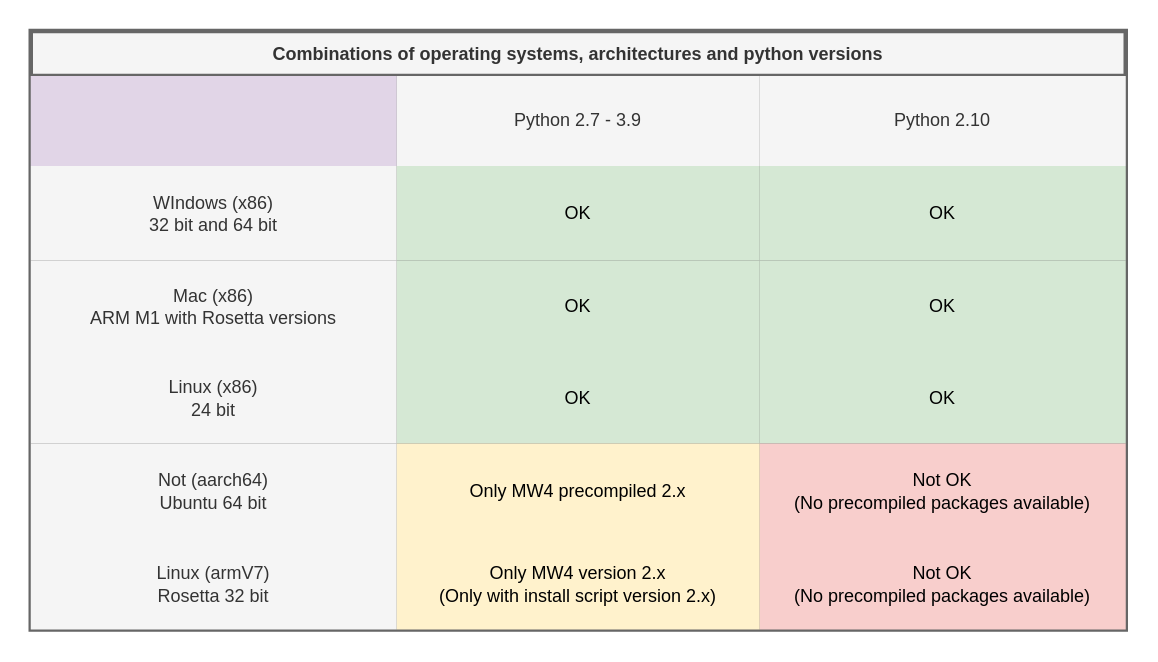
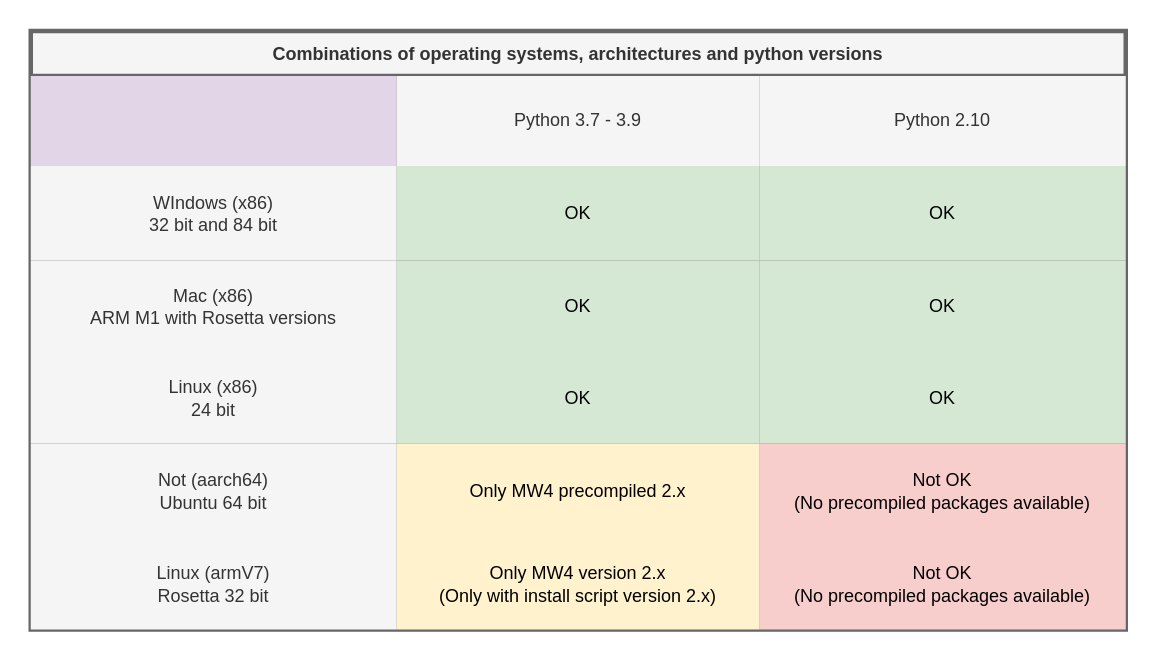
  <mxCell id="0" />
  <mxCell id="1" parent="0" />
  <mxCell id="2" value="&#10;Combinations of operating systems, architectures and python versions&#10;" style="shape=table;startSize=30;container=1;collapsible=0;childLayout=tableLayout;fontStyle=1;align=center;fillColor=#f5f5f5;fontColor=#333333;strokeColor=#666666;strokeWidth=3;perimeterSpacing=1;" parent="1" vertex="1"><mxGeometry x="20" y="20" width="730" height="399" as="geometry" /></mxCell>
  <mxCell id="3" style="shape=tableRow;horizontal=0;startSize=0;swimlaneHead=0;swimlaneBody=0;top=0;left=0;bottom=0;right=0;collapsible=0;dropTarget=0;fillColor=none;points=[[0,0.5],[1,0.5]];portConstraint=eastwest;" parent="2" vertex="1"><mxGeometry y="30" width="730" height="60" as="geometry" /></mxCell>
  <mxCell id="4" value="" style="shape=partialRectangle;html=1;whiteSpace=wrap;connectable=0;fillColor=#e1d5e7;top=0;left=0;bottom=0;right=0;overflow=hidden;strokeColor=#9673a6;" parent="3" vertex="1"><mxGeometry width="244" height="60" as="geometry"><mxRectangle width="244" height="60" as="alternateBounds" /></mxGeometry></mxCell>
- <mxCell id="5" value="Python 2.7 - 3.9" style="shape=partialRectangle;html=1;whiteSpace=wrap;connectable=0;fillColor=#f5f5f5;top=0;left=0;bottom=0;right=0;overflow=hidden;fontColor=#333333;strokeColor=#666666;" parent="3" vertex="1"><mxGeometry x="244" width="242" height="60" as="geometry"><mxRectangle width="242" height="60" as="alternateBounds" /></mxGeometry></mxCell>
+ <mxCell id="5" value="Python 3.7 - 3.9" style="shape=partialRectangle;html=1;whiteSpace=wrap;connectable=0;fillColor=#f5f5f5;top=0;left=0;bottom=0;right=0;overflow=hidden;fontColor=#333333;strokeColor=#666666;" parent="3" vertex="1"><mxGeometry x="244" width="242" height="60" as="geometry"><mxRectangle width="242" height="60" as="alternateBounds" /></mxGeometry></mxCell>
  <mxCell id="6" value="Python 2.10" style="shape=partialRectangle;html=1;whiteSpace=wrap;connectable=0;fillColor=#f5f5f5;top=0;left=0;bottom=0;right=0;overflow=hidden;fontColor=#333333;strokeColor=#666666;" parent="3" vertex="1"><mxGeometry x="486" width="244" height="60" as="geometry"><mxRectangle width="244" height="60" as="alternateBounds" /></mxGeometry></mxCell>
  <mxCell id="7" value="" style="shape=tableRow;horizontal=0;startSize=0;swimlaneHead=0;swimlaneBody=0;top=0;left=0;bottom=0;right=0;collapsible=0;dropTarget=0;fillColor=none;points=[[0,0.5],[1,0.5]];portConstraint=eastwest;" parent="2" vertex="1"><mxGeometry y="90" width="730" height="63" as="geometry" /></mxCell>
- <mxCell id="8" value="WIndows (x86)&lt;br&gt;32 bit and 64 bit" style="shape=partialRectangle;html=1;whiteSpace=wrap;connectable=0;fillColor=#f5f5f5;top=0;left=0;bottom=0;right=0;overflow=hidden;fontColor=#333333;strokeColor=#666666;" parent="7" vertex="1"><mxGeometry width="244" height="63" as="geometry"><mxRectangle width="244" height="63" as="alternateBounds" /></mxGeometry></mxCell>
+ <mxCell id="8" value="WIndows (x86)&lt;br&gt;32 bit and 84 bit" style="shape=partialRectangle;html=1;whiteSpace=wrap;connectable=0;fillColor=#f5f5f5;top=0;left=0;bottom=0;right=0;overflow=hidden;fontColor=#333333;strokeColor=#666666;" parent="7" vertex="1"><mxGeometry width="244" height="63" as="geometry"><mxRectangle width="244" height="63" as="alternateBounds" /></mxGeometry></mxCell>
  <mxCell id="9" value="OK" style="shape=partialRectangle;html=1;whiteSpace=wrap;connectable=0;fillColor=#d5e8d4;top=0;left=0;bottom=0;right=0;overflow=hidden;strokeColor=#82b366;" parent="7" vertex="1"><mxGeometry x="244" width="242" height="63" as="geometry"><mxRectangle width="242" height="63" as="alternateBounds" /></mxGeometry></mxCell>
  <mxCell id="10" value="OK" style="shape=partialRectangle;html=1;whiteSpace=wrap;connectable=0;fillColor=#d5e8d4;top=0;left=0;bottom=0;right=0;overflow=hidden;strokeColor=#82b366;" parent="7" vertex="1"><mxGeometry x="486" width="244" height="63" as="geometry"><mxRectangle width="244" height="63" as="alternateBounds" /></mxGeometry></mxCell>
  <mxCell id="11" value="" style="shape=tableRow;horizontal=0;startSize=0;swimlaneHead=0;swimlaneBody=0;top=0;left=0;bottom=0;right=0;collapsible=0;dropTarget=0;fillColor=none;points=[[0,0.5],[1,0.5]];portConstraint=eastwest;" parent="2" vertex="1"><mxGeometry y="153" width="730" height="61" as="geometry" /></mxCell>
  <mxCell id="12" value="Mac (x86)&lt;br&gt;ARM M1 with Rosetta versions" style="shape=partialRectangle;html=1;whiteSpace=wrap;connectable=0;fillColor=#f5f5f5;top=0;left=0;bottom=0;right=0;overflow=hidden;fontColor=#333333;strokeColor=#666666;" parent="11" vertex="1"><mxGeometry width="244" height="61" as="geometry"><mxRectangle width="244" height="61" as="alternateBounds" /></mxGeometry></mxCell>
  <mxCell id="13" value="OK" style="shape=partialRectangle;html=1;whiteSpace=wrap;connectable=0;fillColor=#d5e8d4;top=0;left=0;bottom=0;right=0;overflow=hidden;strokeColor=#82b366;" parent="11" vertex="1"><mxGeometry x="244" width="242" height="61" as="geometry"><mxRectangle width="242" height="61" as="alternateBounds" /></mxGeometry></mxCell>
  <mxCell id="14" value="OK" style="shape=partialRectangle;html=1;whiteSpace=wrap;connectable=0;fillColor=#d5e8d4;top=0;left=0;bottom=0;right=0;overflow=hidden;strokeColor=#82b366;" parent="11" vertex="1"><mxGeometry x="486" width="244" height="61" as="geometry"><mxRectangle width="244" height="61" as="alternateBounds" /></mxGeometry></mxCell>
  <mxCell id="15" value="" style="shape=tableRow;horizontal=0;startSize=0;swimlaneHead=0;swimlaneBody=0;top=0;left=0;bottom=0;right=0;collapsible=0;dropTarget=0;fillColor=none;points=[[0,0.5],[1,0.5]];portConstraint=eastwest;" parent="2" vertex="1"><mxGeometry y="214" width="730" height="61" as="geometry" /></mxCell>
  <mxCell id="16" value="Linux (x86)&lt;br&gt;24 bit" style="shape=partialRectangle;html=1;whiteSpace=wrap;connectable=0;fillColor=#f5f5f5;top=0;left=0;bottom=0;right=0;overflow=hidden;fontColor=#333333;strokeColor=#666666;" parent="15" vertex="1"><mxGeometry width="244" height="61" as="geometry"><mxRectangle width="244" height="61" as="alternateBounds" /></mxGeometry></mxCell>
  <mxCell id="17" value="OK" style="shape=partialRectangle;html=1;whiteSpace=wrap;connectable=0;fillColor=#d5e8d4;top=0;left=0;bottom=0;right=0;overflow=hidden;strokeColor=#82b366;" parent="15" vertex="1"><mxGeometry x="244" width="242" height="61" as="geometry"><mxRectangle width="242" height="61" as="alternateBounds" /></mxGeometry></mxCell>
  <mxCell id="18" value="OK" style="shape=partialRectangle;html=1;whiteSpace=wrap;connectable=0;fillColor=#d5e8d4;top=0;left=0;bottom=0;right=0;overflow=hidden;strokeColor=#82b366;" parent="15" vertex="1"><mxGeometry x="486" width="244" height="61" as="geometry"><mxRectangle width="244" height="61" as="alternateBounds" /></mxGeometry></mxCell>
  <mxCell id="19" style="shape=tableRow;horizontal=0;startSize=0;swimlaneHead=0;swimlaneBody=0;top=0;left=0;bottom=0;right=0;collapsible=0;dropTarget=0;fillColor=none;points=[[0,0.5],[1,0.5]];portConstraint=eastwest;" parent="2" vertex="1"><mxGeometry y="275" width="730" height="63" as="geometry" /></mxCell>
  <mxCell id="20" value="Not (aarch64)&lt;br&gt;Ubuntu 64 bit" style="shape=partialRectangle;html=1;whiteSpace=wrap;connectable=0;fillColor=#f5f5f5;top=0;left=0;bottom=0;right=0;overflow=hidden;fontColor=#333333;strokeColor=#666666;" parent="19" vertex="1"><mxGeometry width="244" height="63" as="geometry"><mxRectangle width="244" height="63" as="alternateBounds" /></mxGeometry></mxCell>
  <mxCell id="21" value="Only MW4 precompiled 2.x" style="shape=partialRectangle;html=1;whiteSpace=wrap;connectable=0;fillColor=#fff2cc;top=0;left=0;bottom=0;right=0;overflow=hidden;strokeColor=#d6b656;" parent="19" vertex="1"><mxGeometry x="244" width="242" height="63" as="geometry"><mxRectangle width="242" height="63" as="alternateBounds" /></mxGeometry></mxCell>
  <mxCell id="22" value="Not OK&lt;br&gt;(No precompiled packages available)" style="shape=partialRectangle;html=1;whiteSpace=wrap;connectable=0;fillColor=#f8cecc;top=0;left=0;bottom=0;right=0;overflow=hidden;strokeColor=#b85450;" parent="19" vertex="1"><mxGeometry x="486" width="244" height="63" as="geometry"><mxRectangle width="244" height="63" as="alternateBounds" /></mxGeometry></mxCell>
  <mxCell id="23" style="shape=tableRow;horizontal=0;startSize=0;swimlaneHead=0;swimlaneBody=0;top=0;left=0;bottom=0;right=0;collapsible=0;dropTarget=0;fillColor=none;points=[[0,0.5],[1,0.5]];portConstraint=eastwest;" parent="2" vertex="1"><mxGeometry y="338" width="730" height="61" as="geometry" /></mxCell>
  <mxCell id="24" value="Linux (armV7)&lt;br&gt;Rosetta 32 bit" style="shape=partialRectangle;html=1;whiteSpace=wrap;connectable=0;fillColor=#f5f5f5;top=0;left=0;bottom=0;right=0;overflow=hidden;fontColor=#333333;strokeColor=#666666;" parent="23" vertex="1"><mxGeometry width="244" height="61" as="geometry"><mxRectangle width="244" height="61" as="alternateBounds" /></mxGeometry></mxCell>
  <mxCell id="25" value="Only MW4 version 2.x&lt;br&gt;(Only with install script version 2.x)" style="shape=partialRectangle;html=1;whiteSpace=wrap;connectable=0;fillColor=#fff2cc;top=0;left=0;bottom=0;right=0;overflow=hidden;strokeColor=#d6b656;" parent="23" vertex="1"><mxGeometry x="244" width="242" height="61" as="geometry"><mxRectangle width="242" height="61" as="alternateBounds" /></mxGeometry></mxCell>
  <mxCell id="26" value="Not OK&lt;br&gt;(No precompiled packages available)" style="shape=partialRectangle;html=1;whiteSpace=wrap;connectable=0;fillColor=#f8cecc;top=0;left=0;bottom=0;right=0;overflow=hidden;strokeColor=#b85450;" parent="23" vertex="1"><mxGeometry x="486" width="244" height="61" as="geometry"><mxRectangle width="244" height="61" as="alternateBounds" /></mxGeometry></mxCell>
